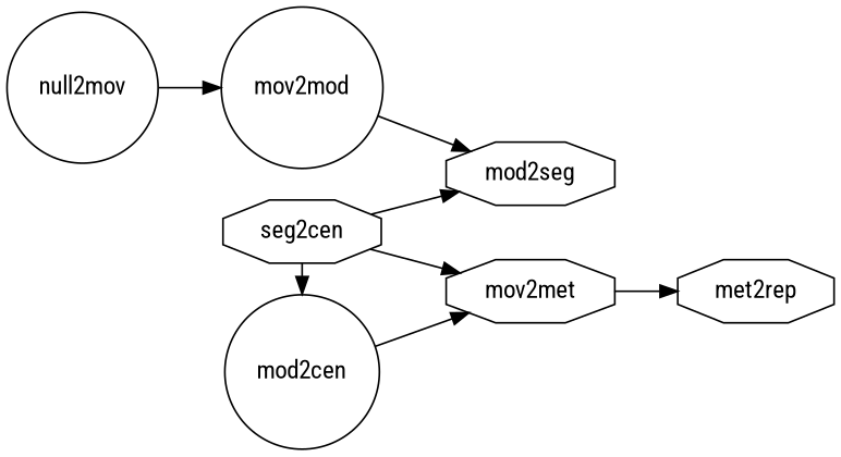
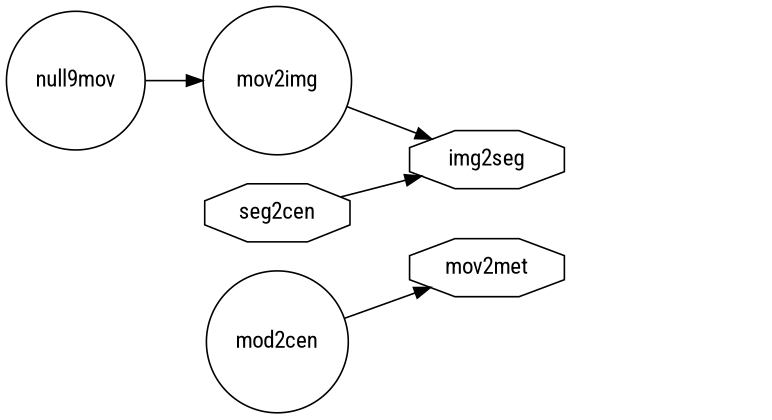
  digraph {
    fontname="Roboto Condensed"
    rankdir=LR
    node [fontname="Roboto Condensed" shape=octagon]
    edge [fontname="Roboto Condensed"]
    seg2cen
    mod2cen [shape=circle]
-   img2seg [label=mod2seg]
+   img2seg
    n4 [label=mov2met]
-   null2mov [shape=circle]
-   mov2img [shape=circle label=mov2mod]
-   met2rep
+   null2mov [shape=circle label=null9mov]
+   mov2img [shape=circle]
    subgraph sub_1 {
      rank=same
      seg2cen
      mod2cen
    }
-   seg2cen -> mod2cen
    seg2cen -> img2seg
-   seg2cen -> n4
    mod2cen -> n4
-   n4 -> met2rep
    null2mov -> mov2img
    mov2img -> img2seg
  }
